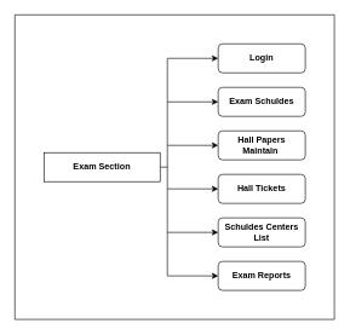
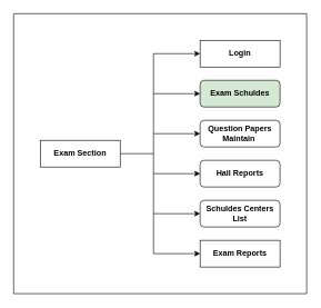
  <mxCell id="0" />
  <mxCell id="1" parent="0" />
- <mxCell id="2" value="&lt;b&gt;Login&lt;/b&gt;" style="rounded=1;whiteSpace=wrap;html=1;" parent="1" vertex="1"><mxGeometry x="300" y="60" width="120" height="40" as="geometry" /></mxCell>
+ <mxCell id="2" value="&lt;b&gt;Login&lt;/b&gt;" style="whiteSpace=wrap;html=1;rounded=0;" parent="1" vertex="1"><mxGeometry x="300" y="60" width="120" height="40" as="geometry" /></mxCell>
  <mxCell id="3" value="" style="endArrow=classic;html=1;rounded=0;exitX=1;exitY=0.5;exitDx=0;exitDy=0;" parent="1" source="9" edge="1"><mxGeometry width="50" height="50" relative="1" as="geometry"><mxPoint x="230" y="140" as="sourcePoint" /><mxPoint x="300" y="200" as="targetPoint" /><Array as="points"><mxPoint x="230" y="230" /><mxPoint x="230" y="200" /></Array></mxGeometry></mxCell>
- <mxCell id="4" value="&lt;b&gt;Exam Schuldes&lt;/b&gt;" style="rounded=1;whiteSpace=wrap;html=1;" parent="1" vertex="1"><mxGeometry x="300" y="120" width="120" height="40" as="geometry" /></mxCell>
- <mxCell id="5" value="&lt;b&gt;Hall Papers Maintain&amp;nbsp;&lt;/b&gt;" style="rounded=1;whiteSpace=wrap;html=1;" parent="1" vertex="1"><mxGeometry x="300" y="180" width="120" height="40" as="geometry" /></mxCell>
+ <mxCell id="4" value="&lt;b&gt;Exam Schuldes&lt;/b&gt;" style="rounded=1;whiteSpace=wrap;html=1;fillColor=#d5e8d4;" parent="1" vertex="1"><mxGeometry x="300" y="120" width="120" height="40" as="geometry" /></mxCell>
+ <mxCell id="5" value="&lt;b&gt;Question Papers Maintain&amp;nbsp;&lt;/b&gt;" style="rounded=1;whiteSpace=wrap;html=1;" parent="1" vertex="1"><mxGeometry x="300" y="180" width="120" height="40" as="geometry" /></mxCell>
  <mxCell id="6" value="" style="endArrow=classic;html=1;rounded=0;entryX=0;entryY=0.5;entryDx=0;entryDy=0;" parent="1" target="2" edge="1"><mxGeometry width="50" height="50" relative="1" as="geometry"><mxPoint x="230" y="200" as="sourcePoint" /><mxPoint x="310" y="210" as="targetPoint" /><Array as="points"><mxPoint x="230" y="80" /></Array></mxGeometry></mxCell>
  <mxCell id="7" value="" style="endArrow=classic;html=1;rounded=0;entryX=0;entryY=0.5;entryDx=0;entryDy=0;" parent="1" target="4" edge="1"><mxGeometry width="50" height="50" relative="1" as="geometry"><mxPoint x="230" y="140" as="sourcePoint" /><mxPoint x="310" y="210" as="targetPoint" /><Array as="points" /></mxGeometry></mxCell>
  <mxCell id="8" value="" style="swimlane;startSize=0;" parent="1" vertex="1"><mxGeometry x="20" y="20" width="440" height="420" as="geometry" /></mxCell>
- <mxCell id="9" value="&lt;b&gt;Exam Section&lt;/b&gt;" style="rounded=0;whiteSpace=wrap;html=1;" parent="8" vertex="1"><mxGeometry x="40" y="190" width="160" height="40" as="geometry" /></mxCell>
- <mxCell id="10" value="&lt;b&gt;Hall Tickets&lt;/b&gt;" style="rounded=1;whiteSpace=wrap;html=1;" vertex="1" parent="8"><mxGeometry x="280" y="220" width="120" height="40" as="geometry" /></mxCell>
+ <mxCell id="9" value="&lt;b&gt;Exam Section&lt;/b&gt;" style="rounded=0;whiteSpace=wrap;html=1;" parent="8" vertex="1"><mxGeometry x="40" y="190" width="120" height="40" as="geometry" /></mxCell>
+ <mxCell id="10" value="&lt;b&gt;Hall Reports&lt;/b&gt;" style="rounded=1;whiteSpace=wrap;html=1;" vertex="1" parent="8"><mxGeometry x="280" y="220" width="120" height="40" as="geometry" /></mxCell>
  <mxCell id="11" value="&lt;b&gt;Schuldes Centers List&lt;/b&gt;" style="rounded=1;whiteSpace=wrap;html=1;" vertex="1" parent="8"><mxGeometry x="280" y="280" width="120" height="40" as="geometry" /></mxCell>
- <mxCell id="12" value="&lt;b&gt;Exam Reports&lt;/b&gt;" style="rounded=1;whiteSpace=wrap;html=1;" vertex="1" parent="8"><mxGeometry x="280" y="340" width="120" height="40" as="geometry" /></mxCell>
+ <mxCell id="12" value="&lt;b&gt;Exam Reports&lt;/b&gt;" style="whiteSpace=wrap;html=1;rounded=0;" vertex="1" parent="8"><mxGeometry x="280" y="340" width="120" height="40" as="geometry" /></mxCell>
  <mxCell id="13" value="" style="endArrow=classic;html=1;rounded=0;entryX=0;entryY=0.5;entryDx=0;entryDy=0;" edge="1" parent="8" target="11"><mxGeometry width="50" height="50" relative="1" as="geometry"><mxPoint x="210" y="240" as="sourcePoint" /><mxPoint x="280" y="270" as="targetPoint" /><Array as="points"><mxPoint x="210" y="300" /></Array></mxGeometry></mxCell>
  <mxCell id="14" value="" style="endArrow=classic;html=1;rounded=0;entryX=0;entryY=0.5;entryDx=0;entryDy=0;" edge="1" parent="1" target="10"><mxGeometry width="50" height="50" relative="1" as="geometry"><mxPoint x="230" y="230" as="sourcePoint" /><mxPoint x="430" y="260" as="targetPoint" /><Array as="points"><mxPoint x="230" y="260" /></Array></mxGeometry></mxCell>
  <mxCell id="15" value="" style="endArrow=classic;html=1;rounded=0;entryX=0;entryY=0.5;entryDx=0;entryDy=0;" edge="1" parent="1" target="12"><mxGeometry width="50" height="50" relative="1" as="geometry"><mxPoint x="230" y="320" as="sourcePoint" /><mxPoint x="320" y="280" as="targetPoint" /><Array as="points"><mxPoint x="230" y="380" /></Array></mxGeometry></mxCell>
